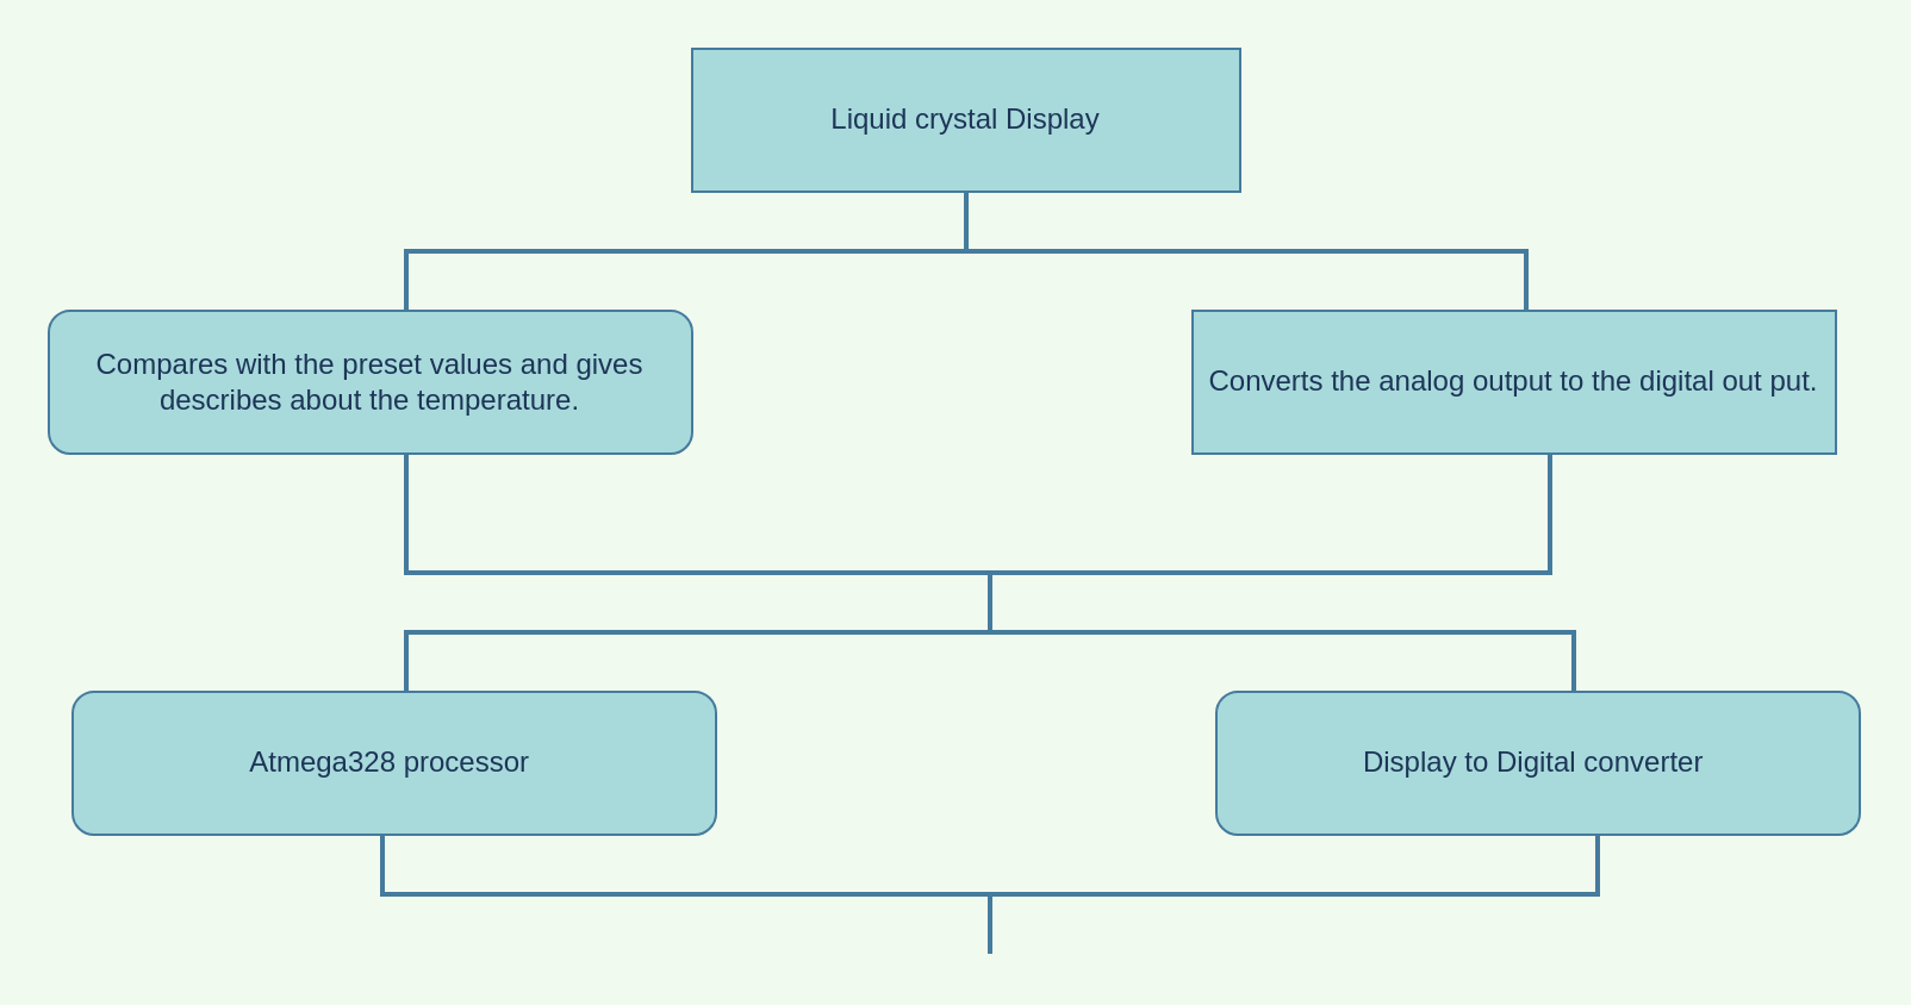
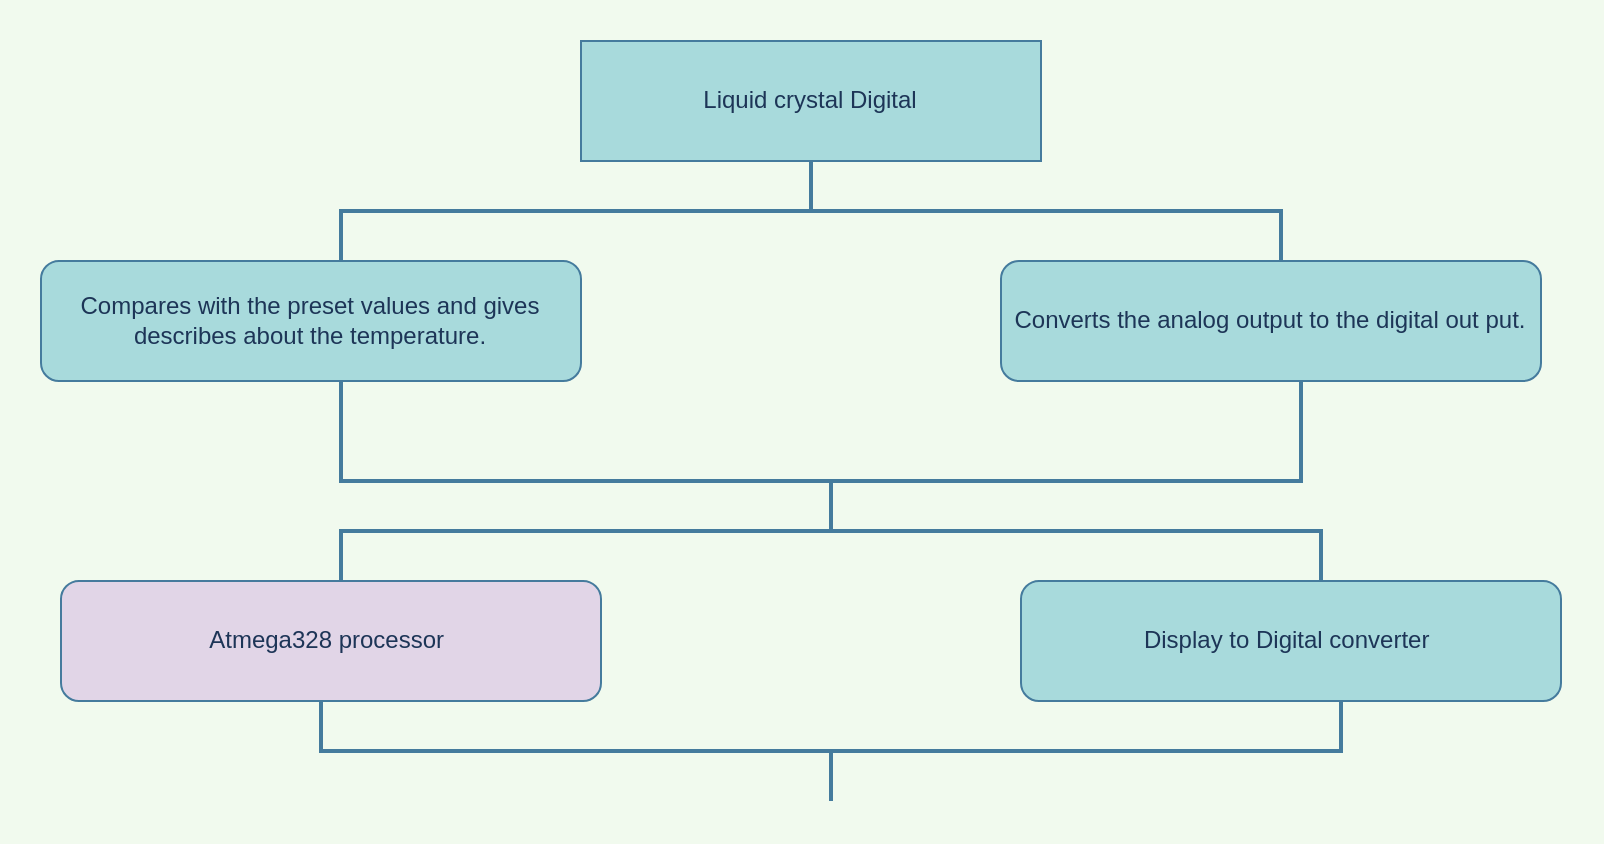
  <mxCell id="0" />
  <mxCell id="1" parent="0" />
- <mxCell id="2" value="Atmega328 processor&amp;nbsp;" style="rounded=1;whiteSpace=wrap;html=1;fillColor=#A8DADC;strokeColor=#457B9D;fontColor=#1D3557;" vertex="1" parent="1"><mxGeometry x="30" y="290" width="270" height="60" as="geometry" /></mxCell>
- <mxCell id="3" value="Liquid crystal Display" style="rounded=0;whiteSpace=wrap;html=1;fillColor=#A8DADC;strokeColor=#457B9D;fontColor=#1D3557;" vertex="1" parent="1"><mxGeometry x="290" y="20" width="230" height="60" as="geometry" /></mxCell>
+ <mxCell id="2" value="Atmega328 processor&amp;nbsp;" style="rounded=1;whiteSpace=wrap;html=1;fillColor=#e1d5e7;strokeColor=#457B9D;fontColor=#1D3557;" vertex="1" parent="1"><mxGeometry x="30" y="290" width="270" height="60" as="geometry" /></mxCell>
+ <mxCell id="3" value="Liquid crystal Digital" style="rounded=0;whiteSpace=wrap;html=1;fillColor=#A8DADC;strokeColor=#457B9D;fontColor=#1D3557;" vertex="1" parent="1"><mxGeometry x="290" y="20" width="230" height="60" as="geometry" /></mxCell>
  <mxCell id="4" value="" style="strokeWidth=2;html=1;shape=mxgraph.flowchart.annotation_2;align=left;labelPosition=right;pointerEvents=1;direction=south;fillColor=#A8DADC;strokeColor=#457B9D;fontColor=#1D3557;" vertex="1" parent="1"><mxGeometry x="170" y="80" width="470" height="50" as="geometry" /></mxCell>
  <mxCell id="5" value="Display to Digital converter&amp;nbsp;" style="rounded=1;whiteSpace=wrap;html=1;fillColor=#A8DADC;strokeColor=#457B9D;fontColor=#1D3557;" vertex="1" parent="1"><mxGeometry x="510" y="290" width="270" height="60" as="geometry" /></mxCell>
  <mxCell id="6" value="" style="strokeWidth=2;html=1;shape=mxgraph.flowchart.annotation_1;align=left;pointerEvents=1;direction=north;fillColor=#A8DADC;strokeColor=#457B9D;fontColor=#1D3557;" vertex="1" parent="1"><mxGeometry x="170" y="190" width="480" height="50" as="geometry" /></mxCell>
  <mxCell id="7" value="" style="strokeWidth=2;html=1;shape=mxgraph.flowchart.annotation_2;align=left;labelPosition=right;pointerEvents=1;direction=south;fillColor=#A8DADC;strokeColor=#457B9D;fontColor=#1D3557;" vertex="1" parent="1"><mxGeometry x="170" y="240" width="490" height="50" as="geometry" /></mxCell>
  <mxCell id="8" value="Compares with the preset values and gives describes about the temperature." style="rounded=1;whiteSpace=wrap;html=1;fillColor=#A8DADC;strokeColor=#457B9D;fontColor=#1D3557;" vertex="1" parent="1"><mxGeometry x="20" y="130" width="270" height="60" as="geometry" /></mxCell>
- <mxCell id="9" value="Converts the analog output to the digital out put." style="whiteSpace=wrap;html=1;fillColor=#A8DADC;strokeColor=#457B9D;fontColor=#1D3557;rounded=0;" vertex="1" parent="1"><mxGeometry x="500" y="130" width="270" height="60" as="geometry" /></mxCell>
+ <mxCell id="9" value="Converts the analog output to the digital out put." style="rounded=1;whiteSpace=wrap;html=1;fillColor=#A8DADC;strokeColor=#457B9D;fontColor=#1D3557;" vertex="1" parent="1"><mxGeometry x="500" y="130" width="270" height="60" as="geometry" /></mxCell>
  <mxCell id="10" value="" style="strokeWidth=2;html=1;shape=mxgraph.flowchart.annotation_2;align=left;labelPosition=right;pointerEvents=1;direction=north;fillColor=#A8DADC;strokeColor=#457B9D;fontColor=#1D3557;" vertex="1" parent="1"><mxGeometry x="160" y="350" width="510" height="50" as="geometry" /></mxCell>
